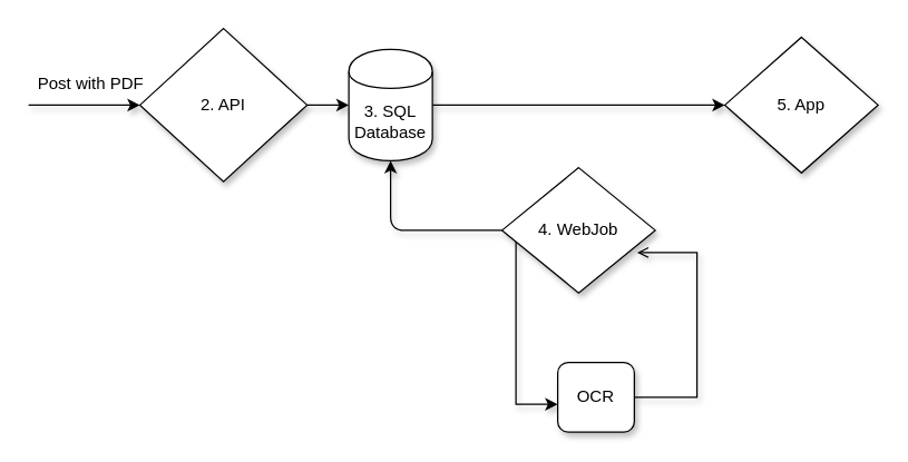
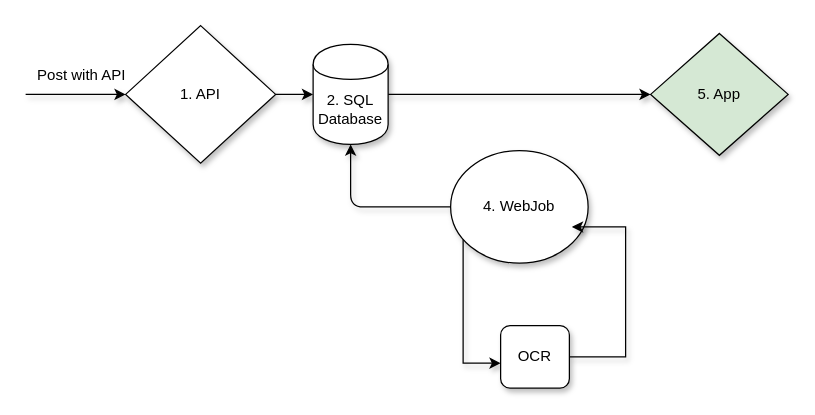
  <mxCell id="0" />
  <mxCell id="1" parent="0" />
  <mxCell id="2" value="" style="edgeStyle=orthogonalEdgeStyle;rounded=0;orthogonalLoop=1;jettySize=auto;html=1;shadow=1;" edge="1" parent="1"><mxGeometry relative="1" as="geometry"><mxPoint x="20" y="75" as="sourcePoint" /><mxPoint x="100" y="75" as="targetPoint" /></mxGeometry></mxCell>
  <mxCell id="3" value="" style="edgeStyle=orthogonalEdgeStyle;rounded=0;orthogonalLoop=1;jettySize=auto;html=1;shadow=1;" edge="1" parent="1" source="4"><mxGeometry relative="1" as="geometry"><mxPoint x="250" y="75" as="targetPoint" /></mxGeometry></mxCell>
- <mxCell id="4" value="2. API" style="rhombus;whiteSpace=wrap;html=1;shadow=1;" vertex="1" parent="1"><mxGeometry x="100" y="20" width="120" height="110" as="geometry" /></mxCell>
- <mxCell id="5" value="Post with PDF" style="text;html=1;strokeColor=none;fillColor=none;align=center;verticalAlign=middle;whiteSpace=wrap;rounded=0;shadow=1;" vertex="1" parent="1"><mxGeometry x="20" y="50" width="90" height="20" as="geometry" /></mxCell>
+ <mxCell id="4" value="1. API" style="rhombus;whiteSpace=wrap;html=1;shadow=1;" vertex="1" parent="1"><mxGeometry x="100" y="20" width="120" height="110" as="geometry" /></mxCell>
+ <mxCell id="5" value="Post with API" style="text;html=1;strokeColor=none;fillColor=none;align=center;verticalAlign=middle;whiteSpace=wrap;rounded=0;shadow=1;" vertex="1" parent="1"><mxGeometry x="20" y="50" width="90" height="20" as="geometry" /></mxCell>
  <mxCell id="6" style="edgeStyle=orthogonalEdgeStyle;rounded=0;orthogonalLoop=1;jettySize=auto;html=1;shadow=1;" edge="1" parent="1" source="7"><mxGeometry relative="1" as="geometry"><mxPoint x="520" y="75" as="targetPoint" /></mxGeometry></mxCell>
- <mxCell id="7" value="3. SQL&lt;br&gt;Database&lt;br&gt;" style="shape=cylinder;whiteSpace=wrap;html=1;boundedLbl=1;backgroundOutline=1;shadow=1;" vertex="1" parent="1"><mxGeometry x="250" y="35" width="60" height="80" as="geometry" /></mxCell>
+ <mxCell id="7" value="2. SQL&lt;br&gt;Database&lt;br&gt;" style="shape=cylinder;whiteSpace=wrap;html=1;boundedLbl=1;backgroundOutline=1;shadow=1;" vertex="1" parent="1"><mxGeometry x="250" y="35" width="60" height="80" as="geometry" /></mxCell>
  <mxCell id="8" value="" style="edgeStyle=orthogonalEdgeStyle;rounded=0;orthogonalLoop=1;jettySize=auto;html=1;shadow=1;" edge="1" parent="1" source="9"><mxGeometry relative="1" as="geometry"><mxPoint x="400" y="290" as="targetPoint" /><Array as="points"><mxPoint x="370" y="290" /></Array></mxGeometry></mxCell>
- <mxCell id="9" value="4. WebJob&lt;br&gt;" style="rhombus;whiteSpace=wrap;html=1;shadow=1;" vertex="1" parent="1"><mxGeometry x="360" y="120" width="110" height="90" as="geometry" /></mxCell>
+ <mxCell id="9" value="4. WebJob&lt;br&gt;" style="ellipse;whiteSpace=wrap;html=1;shadow=1;" vertex="1" parent="1"><mxGeometry x="360" y="120" width="110" height="90" as="geometry" /></mxCell>
  <mxCell id="10" value="" style="endArrow=none;startArrow=classic;html=1;exitX=0.5;exitY=1;exitDx=0;exitDy=0;entryX=0;entryY=0.5;entryDx=0;entryDy=0;shadow=1;" edge="1" parent="1" source="7" target="9"><mxGeometry width="50" height="50" relative="1" as="geometry"><mxPoint x="380" y="250" as="sourcePoint" /><mxPoint x="430" y="200" as="targetPoint" /><Array as="points"><mxPoint x="280" y="165" /></Array></mxGeometry></mxCell>
- <mxCell id="11" value="5. App" style="rhombus;whiteSpace=wrap;html=1;shadow=1;" vertex="1" parent="1"><mxGeometry x="520" y="26.25" width="110" height="97.5" as="geometry" /></mxCell>
- <mxCell id="12" value="" style="edgeStyle=orthogonalEdgeStyle;rounded=0;orthogonalLoop=1;jettySize=auto;html=1;shadow=1;entryX=0.882;entryY=0.678;entryDx=0;entryDy=0;entryPerimeter=0;exitX=1;exitY=0.5;exitDx=0;exitDy=0;endArrow=open;" edge="1" parent="1" source="13" target="9"><mxGeometry relative="1" as="geometry"><mxPoint x="535" y="285" as="targetPoint" /><Array as="points"><mxPoint x="500" y="285" /><mxPoint x="500" y="181" /></Array></mxGeometry></mxCell>
+ <mxCell id="11" value="5. App" style="rhombus;whiteSpace=wrap;html=1;shadow=1;fillColor=#d5e8d4;" vertex="1" parent="1"><mxGeometry x="520" y="26.25" width="110" height="97.5" as="geometry" /></mxCell>
+ <mxCell id="12" value="" style="edgeStyle=orthogonalEdgeStyle;rounded=0;orthogonalLoop=1;jettySize=auto;html=1;shadow=1;entryX=0.882;entryY=0.678;entryDx=0;entryDy=0;entryPerimeter=0;exitX=1;exitY=0.5;exitDx=0;exitDy=0;" edge="1" parent="1" source="13" target="9"><mxGeometry relative="1" as="geometry"><mxPoint x="535" y="285" as="targetPoint" /><Array as="points"><mxPoint x="500" y="285" /><mxPoint x="500" y="181" /></Array></mxGeometry></mxCell>
  <mxCell id="13" value="OCR" style="rounded=1;whiteSpace=wrap;html=1;shadow=1;" vertex="1" parent="1"><mxGeometry x="400" y="260" width="55" height="50" as="geometry" /></mxCell>
